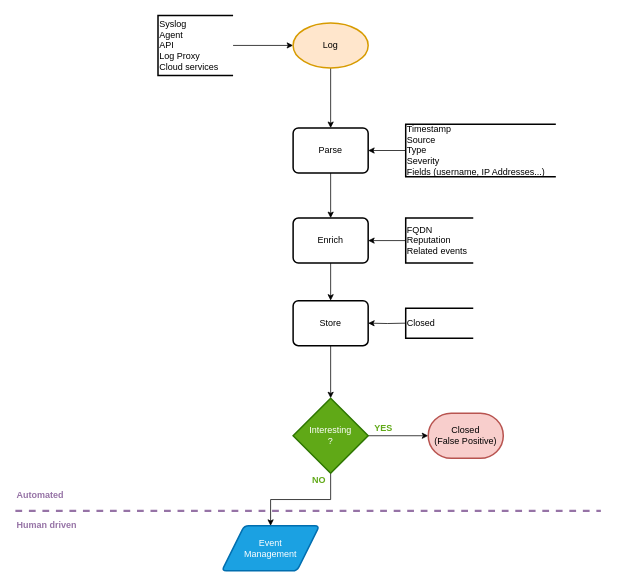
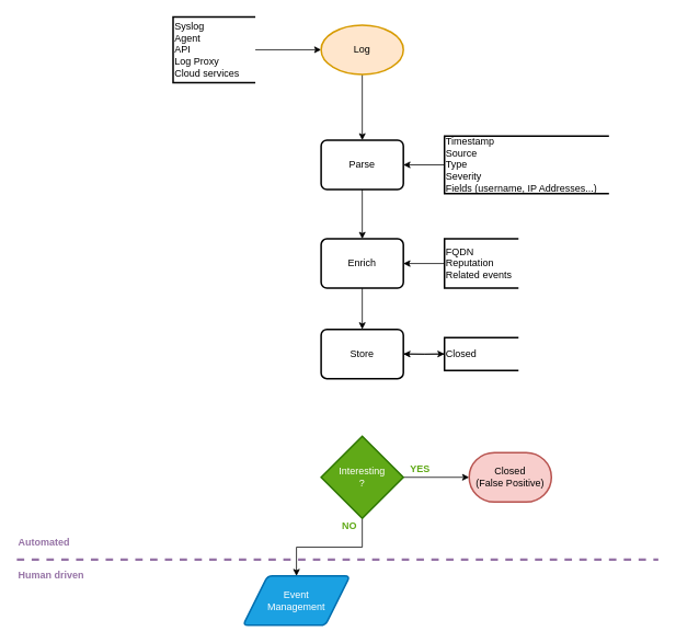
  <mxCell id="0" />
  <mxCell id="1" parent="0" />
  <mxCell id="2" style="edgeStyle=orthogonalEdgeStyle;rounded=0;orthogonalLoop=1;jettySize=auto;html=1;exitX=1;exitY=0.5;exitDx=0;exitDy=0;exitPerimeter=0;" parent="1" source="3" target="5" edge="1"><mxGeometry relative="1" as="geometry" /></mxCell>
  <mxCell id="3" value="Syslog&lt;br&gt;Agent&lt;br&gt;API&lt;br&gt;&lt;div&gt;Log Proxy&lt;/div&gt;&lt;div&gt;Cloud services&lt;br&gt;&lt;/div&gt;" style="strokeWidth=2;html=1;shape=mxgraph.flowchart.annotation_1;align=left;pointerEvents=1;" parent="1" vertex="1"><mxGeometry x="210" y="20" width="100" height="80" as="geometry" /></mxCell>
  <mxCell id="4" style="edgeStyle=orthogonalEdgeStyle;rounded=0;orthogonalLoop=1;jettySize=auto;html=1;exitX=0.5;exitY=1;exitDx=0;exitDy=0;exitPerimeter=0;" parent="1" source="5" target="8" edge="1"><mxGeometry relative="1" as="geometry" /></mxCell>
  <mxCell id="5" value="Log" style="strokeWidth=2;html=1;shape=mxgraph.flowchart.start_2;whiteSpace=wrap;fillColor=#ffe6cc;strokeColor=#d79b00;" parent="1" vertex="1"><mxGeometry x="390" y="30" width="100" height="60" as="geometry" /></mxCell>
  <mxCell id="6" style="edgeStyle=orthogonalEdgeStyle;rounded=0;orthogonalLoop=1;jettySize=auto;html=1;exitX=0.5;exitY=1;exitDx=0;exitDy=0;entryX=0.5;entryY=0;entryDx=0;entryDy=0;" parent="1" source="8" target="19" edge="1"><mxGeometry relative="1" as="geometry"><mxPoint x="440" y="290" as="targetPoint" /></mxGeometry></mxCell>
  <mxCell id="7" value="" style="edgeStyle=orthogonalEdgeStyle;rounded=0;orthogonalLoop=1;jettySize=auto;html=1;startArrow=classic;startFill=1;endArrow=none;endFill=0;" edge="1" parent="1" source="8" target="17"><mxGeometry relative="1" as="geometry" /></mxCell>
  <mxCell id="8" value="Parse" style="rounded=1;whiteSpace=wrap;html=1;absoluteArcSize=1;arcSize=14;strokeWidth=2;" parent="1" vertex="1"><mxGeometry x="390" y="170" width="100" height="60" as="geometry" /></mxCell>
  <mxCell id="9" value="" style="edgeStyle=orthogonalEdgeStyle;rounded=0;orthogonalLoop=1;jettySize=auto;html=1;startArrow=none;startFill=0;endArrow=classic;endFill=1;exitX=0.5;exitY=1;exitDx=0;exitDy=0;exitPerimeter=0;" edge="1" parent="1" source="11" target="26"><mxGeometry relative="1" as="geometry"><mxPoint x="440" y="650" as="sourcePoint" /></mxGeometry></mxCell>
  <mxCell id="10" style="edgeStyle=orthogonalEdgeStyle;rounded=0;orthogonalLoop=1;jettySize=auto;html=1;exitX=1;exitY=0.5;exitDx=0;exitDy=0;exitPerimeter=0;entryX=0;entryY=0.5;entryDx=0;entryDy=0;entryPerimeter=0;startArrow=none;startFill=0;endArrow=classic;endFill=1;" edge="1" parent="1" source="11" target="27"><mxGeometry relative="1" as="geometry" /></mxCell>
  <mxCell id="11" value="Interesting&lt;br&gt;?" style="strokeWidth=2;html=1;shape=mxgraph.flowchart.decision;whiteSpace=wrap;fillColor=#60a917;strokeColor=#2D7600;fontColor=#ffffff;" parent="1" vertex="1"><mxGeometry x="390" y="530" width="100" height="100" as="geometry" /></mxCell>
  <mxCell id="12" value="NO" style="text;html=1;align=center;verticalAlign=middle;resizable=0;points=[];autosize=1;fontColor=#60A917;fontStyle=1" parent="1" vertex="1"><mxGeometry x="409" y="630" width="30" height="20" as="geometry" /></mxCell>
  <mxCell id="13" value="YES" style="text;html=1;align=center;verticalAlign=middle;resizable=0;points=[];autosize=1;fontColor=#60A917;fontStyle=1" parent="1" vertex="1"><mxGeometry x="490" y="560" width="40" height="20" as="geometry" /></mxCell>
  <mxCell id="14" value="" style="endArrow=none;dashed=1;html=1;rounded=0;fillColor=#e1d5e7;strokeColor=#9673a6;jumpSize=8;strokeWidth=3;" parent="1" edge="1"><mxGeometry width="50" height="50" relative="1" as="geometry"><mxPoint x="20" y="680" as="sourcePoint" /><mxPoint x="800" y="680" as="targetPoint" /></mxGeometry></mxCell>
  <mxCell id="15" value="Automated" style="text;html=1;align=left;verticalAlign=middle;resizable=0;points=[];autosize=1;strokeColor=none;fillColor=none;fontColor=#9673A6;fontStyle=1" parent="1" vertex="1"><mxGeometry x="20" y="650" width="80" height="20" as="geometry" /></mxCell>
  <mxCell id="16" value="Human driven" style="text;html=1;align=left;verticalAlign=middle;resizable=0;points=[];autosize=1;strokeColor=none;fillColor=none;fontColor=#9673A6;fontStyle=1" parent="1" vertex="1"><mxGeometry x="20" y="690" width="90" height="20" as="geometry" /></mxCell>
  <mxCell id="17" value="Timestamp&lt;br&gt;Source&lt;br&gt;Type&lt;br&gt;Severity&lt;br&gt;Fields (username, IP Addresses...)" style="strokeWidth=2;html=1;shape=mxgraph.flowchart.annotation_1;align=left;pointerEvents=1;" vertex="1" parent="1"><mxGeometry x="540" y="165" width="200" height="70" as="geometry" /></mxCell>
  <mxCell id="18" value="" style="edgeStyle=orthogonalEdgeStyle;rounded=0;orthogonalLoop=1;jettySize=auto;html=1;startArrow=none;startFill=0;endArrow=classic;endFill=1;" edge="1" parent="1" source="19" target="23"><mxGeometry relative="1" as="geometry" /></mxCell>
  <mxCell id="19" value="Enrich" style="rounded=1;whiteSpace=wrap;html=1;absoluteArcSize=1;arcSize=14;strokeWidth=2;" vertex="1" parent="1"><mxGeometry x="390" y="290" width="100" height="60" as="geometry" /></mxCell>
  <mxCell id="20" value="" style="edgeStyle=orthogonalEdgeStyle;rounded=0;orthogonalLoop=1;jettySize=auto;html=1;startArrow=classic;startFill=1;endArrow=none;endFill=0;" edge="1" parent="1" target="21" source="19"><mxGeometry relative="1" as="geometry"><mxPoint x="490" y="320" as="sourcePoint" /></mxGeometry></mxCell>
  <mxCell id="21" value="&lt;div&gt;FQDN&lt;/div&gt;&lt;div&gt;Reputation&lt;/div&gt;Related events" style="strokeWidth=2;html=1;shape=mxgraph.flowchart.annotation_1;align=left;pointerEvents=1;" vertex="1" parent="1"><mxGeometry x="540" y="290" width="90" height="60" as="geometry" /></mxCell>
- <mxCell id="22" value="" style="edgeStyle=orthogonalEdgeStyle;rounded=0;orthogonalLoop=1;jettySize=auto;html=1;startArrow=none;startFill=0;endArrow=classic;endFill=1;" edge="1" parent="1" source="23" target="11"><mxGeometry relative="1" as="geometry" /></mxCell>
+ <mxCell id="22" value="" style="edgeStyle=orthogonalEdgeStyle;rounded=0;orthogonalLoop=1;jettySize=auto;html=1;startArrow=none;startFill=0;endArrow=classic;endFill=1;" edge="1" parent="1" source="23" target="25"><mxGeometry relative="1" as="geometry" /></mxCell>
  <mxCell id="23" value="Store" style="rounded=1;whiteSpace=wrap;html=1;absoluteArcSize=1;arcSize=14;strokeWidth=2;" vertex="1" parent="1"><mxGeometry x="390" y="400" width="100" height="60" as="geometry" /></mxCell>
  <mxCell id="24" value="" style="edgeStyle=orthogonalEdgeStyle;rounded=0;orthogonalLoop=1;jettySize=auto;html=1;startArrow=classic;startFill=1;endArrow=none;endFill=0;" edge="1" parent="1" target="25"><mxGeometry relative="1" as="geometry"><mxPoint x="490" y="430" as="sourcePoint" /></mxGeometry></mxCell>
  <mxCell id="25" value="Closed" style="strokeWidth=2;html=1;shape=mxgraph.flowchart.annotation_1;align=left;pointerEvents=1;" vertex="1" parent="1"><mxGeometry x="540" y="410" width="90" height="40" as="geometry" /></mxCell>
  <mxCell id="26" value="&lt;div&gt;Event&lt;/div&gt;&lt;div&gt;Management&lt;br&gt;&lt;/div&gt;" style="shape=parallelogram;html=1;strokeWidth=2;perimeter=parallelogramPerimeter;whiteSpace=wrap;rounded=1;arcSize=12;size=0.23;fillColor=#1ba1e2;fontColor=#ffffff;strokeColor=#006EAF;" vertex="1" parent="1"><mxGeometry x="295" y="700" width="130" height="60" as="geometry" /></mxCell>
  <mxCell id="27" value="Closed&lt;br&gt;(False Positive)" style="strokeWidth=2;html=1;shape=mxgraph.flowchart.terminator;whiteSpace=wrap;fillColor=#f8cecc;strokeColor=#b85450;" vertex="1" parent="1"><mxGeometry x="570" y="550" width="100" height="60" as="geometry" /></mxCell>
